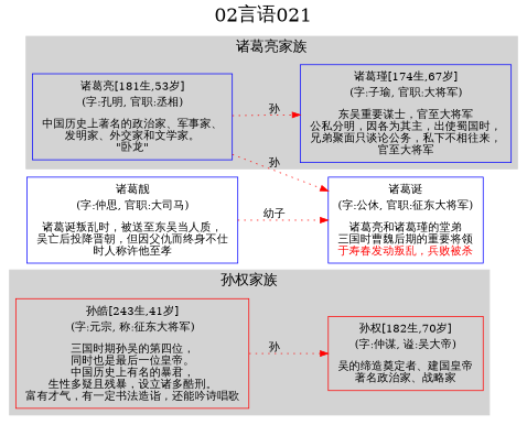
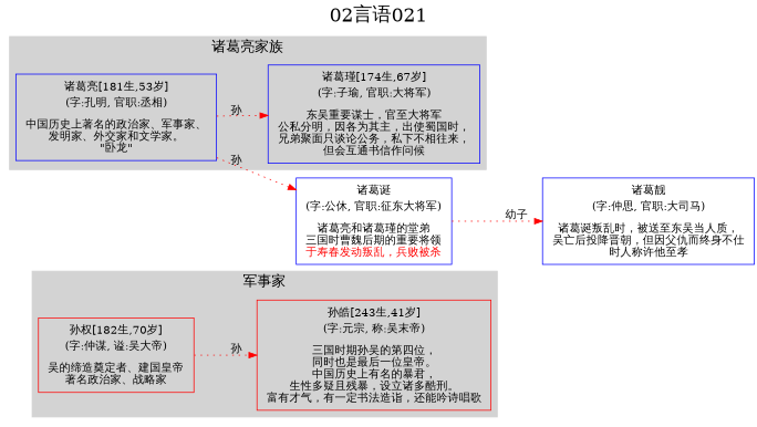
  digraph {
    color=lightgrey
    fontname="DejaVu Serif"
    fontsize=24
    label="02言语021"
    labelloc=t
    rankdir=LR
    ranksep=0.5
    style=filled
    node [color=blue fontname="DejaVu Serif" shape=box]
    edge [color=red fontname="DejaVu Serif" style=dotted]
    n1 [color=red label=<<table border="0" cellborder="0"><tr><td>孙权[182生,70岁]</td></tr><tr><td>(字:仲谋, 谥:吴大帝)</td></tr><tr><td></td></tr><tr><td>吴的缔造奠定者、建国皇帝<br/>著名政治家、战略家<br/></td></tr></table>>]
-   n2 [color=red label=<<table border="0" cellborder="0"><tr><td>孙皓[243生,41岁]</td></tr><tr><td>(字:元宗, 称:征东大将军)</td></tr><tr><td></td></tr><tr><td>三国时期孙吴的第四位，<br/>同时也是最后一位皇帝。<br/>中国历史上有名的暴君，<br/>生性多疑且残暴，设立诸多酷刑。<br/>富有才气，有一定书法造诣，还能吟诗唱歌<br/></td></tr></table>>]
+   n2 [color=red label=<<table border="0" cellborder="0"><tr><td>孙皓[243生,41岁]</td></tr><tr><td>(字:元宗, 称:吴末帝)</td></tr><tr><td></td></tr><tr><td>三国时期孙吴的第四位，<br/>同时也是最后一位皇帝。<br/>中国历史上有名的暴君，<br/>生性多疑且残暴，设立诸多酷刑。<br/>富有才气，有一定书法造诣，还能吟诗唱歌<br/></td></tr></table>>]
    n3 [label=<<table border="0" cellborder="0"><tr><td>诸葛亮[181生,53岁]</td></tr><tr><td>(字:孔明, 官职:丞相)</td></tr><tr><td></td></tr><tr><td>中国历史上著名的政治家、军事家、<br/>发明家、外交家和文学家。<br/>"卧龙"<br/></td></tr></table>>]
-   n4 [label=<<table border="0" cellborder="0"><tr><td>诸葛瑾[174生,67岁]</td></tr><tr><td>(字:子瑜, 官职:大将军)</td></tr><tr><td></td></tr><tr><td>东吴重要谋士，官至大将军<br/>公私分明，因各为其主，出使蜀国时，<br/>兄弟聚面只谈论公务，私下不相往来，<br/>官至大将军<br/></td></tr></table>>]
+   n4 [label=<<table border="0" cellborder="0"><tr><td>诸葛瑾[174生,67岁]</td></tr><tr><td>(字:子瑜, 官职:大将军)</td></tr><tr><td></td></tr><tr><td>东吴重要谋士，官至大将军<br/>公私分明，因各为其主，出使蜀国时，<br/>兄弟聚面只谈论公务，私下不相往来，<br/>但会互通书信作问候<br/></td></tr></table>>]
    n5 [label=<<table border="0" cellborder="0"><tr><td>诸葛诞</td></tr><tr><td>(字:公休, 官职:征东大将军)</td></tr><tr><td></td></tr><tr><td>诸葛亮和诸葛瑾的堂弟<br/>三国时曹魏后期的重要将领<br/><font color = 'red'>于寿春发动叛乱，兵败被杀<br/></font></td></tr></table>>]
    n6 [label=<<table border="0" cellborder="0"><tr><td>诸葛靓</td></tr><tr><td>(字:仲思, 官职:大司马)</td></tr><tr><td></td></tr><tr><td>诸葛诞叛乱时，被送至东吴当人质，<br/>吴亡后投降晋朝，但因父仇而终身不仕<br/>时人称许他至孝<br/></td></tr></table>>]
    subgraph cluster_1 {
      fontsize=18
-     label="孙权家族"
+     label="军事家"
      n1
      n2
    }
    subgraph cluster_2 {
      fontsize=18
      label="诸葛亮家族"
      n3
      n4
    }
-   n2 -> n1 [label="孙"]
+   n1 -> n2 [label="孙"]
    n3 -> n4 [label="孙"]
    n3 -> n5 [label="孙"]
-   n6 -> n5 [label="幼子"]
+   n5 -> n6 [label="幼子"]
  }
